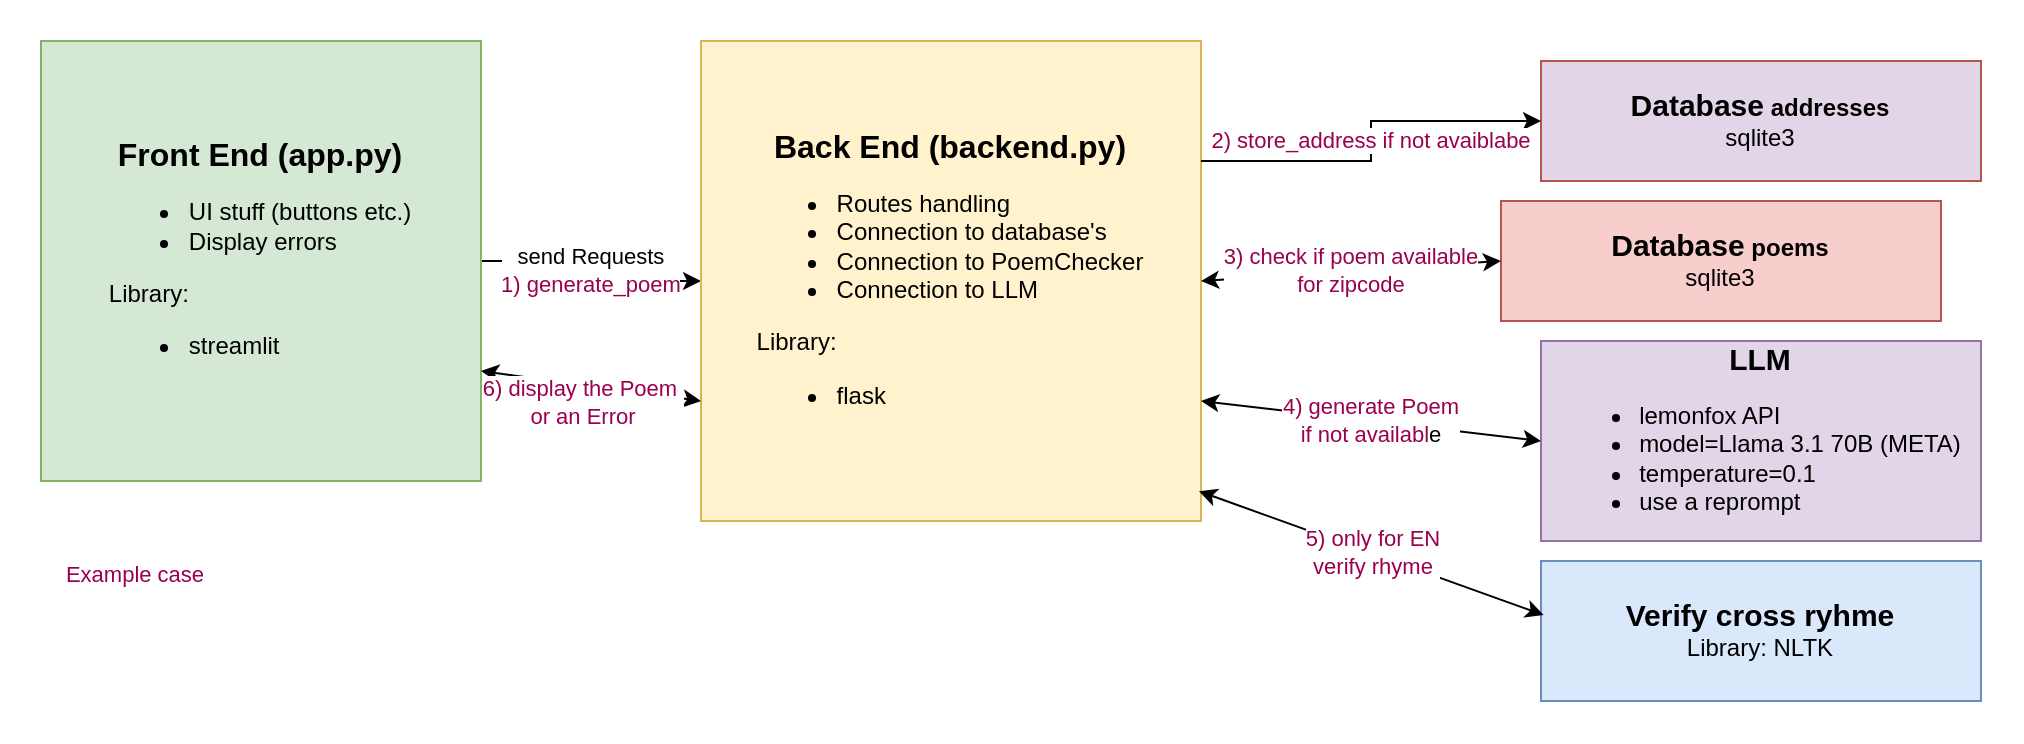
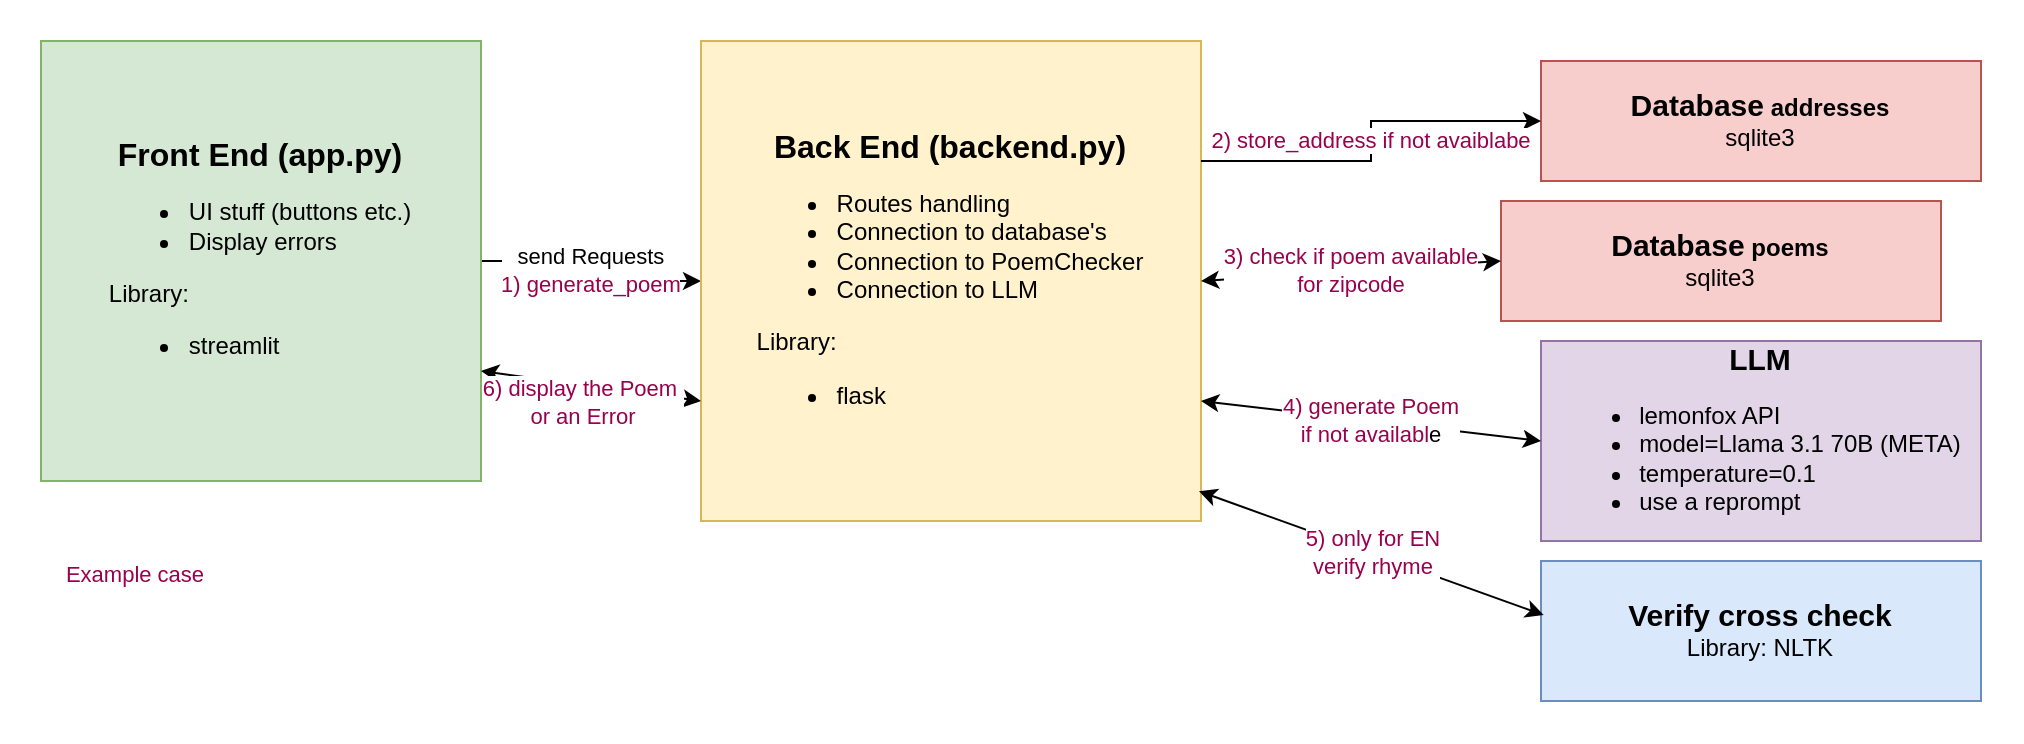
  <mxCell id="0" />
  <mxCell id="1" parent="0" />
  <mxCell id="2" value="send Requests&lt;div&gt;&lt;font color=&quot;#99004d&quot;&gt;1) generate_poem&lt;/font&gt;&lt;/div&gt;" style="edgeStyle=orthogonalEdgeStyle;rounded=0;orthogonalLoop=1;jettySize=auto;html=1;entryX=0;entryY=0.5;entryDx=0;entryDy=0;" parent="1" source="3" target="4" edge="1"><mxGeometry relative="1" as="geometry" /></mxCell>
  <mxCell id="3" value="&lt;b&gt;&lt;font style=&quot;font-size: 16px;&quot;&gt;Front End (app.py)&lt;/font&gt;&lt;/b&gt;&lt;div&gt;&lt;div&gt;&lt;ul&gt;&lt;li&gt;&lt;font style=&quot;font-size: 12px;&quot;&gt;UI stuff (buttons etc.)&lt;/font&gt;&lt;/li&gt;&lt;li style=&quot;text-align: left;&quot;&gt;&lt;font style=&quot;font-size: 12px;&quot;&gt;Display errors&lt;/font&gt;&lt;/li&gt;&lt;/ul&gt;&lt;div style=&quot;text-align: left;&quot;&gt;&lt;span style=&quot;background-color: initial;&quot;&gt;Library:&lt;/span&gt;&lt;/div&gt;&lt;div style=&quot;text-align: left;&quot;&gt;&lt;ul&gt;&lt;li&gt;&lt;span style=&quot;background-color: initial;&quot;&gt;streamlit&lt;/span&gt;&lt;/li&gt;&lt;/ul&gt;&lt;/div&gt;&lt;/div&gt;&lt;/div&gt;" style="rounded=0;whiteSpace=wrap;html=1;fillColor=#d5e8d4;strokeColor=#82b366;" parent="1" vertex="1"><mxGeometry x="20" y="20" width="220" height="220" as="geometry" /></mxCell>
  <mxCell id="4" value="&lt;div&gt;&lt;b&gt;&lt;font style=&quot;font-size: 16px;&quot;&gt;Back End (backend.py)&lt;/font&gt;&lt;/b&gt;&lt;br&gt;&lt;/div&gt;&lt;div&gt;&lt;ul&gt;&lt;li style=&quot;text-align: left;&quot;&gt;Routes handling&lt;/li&gt;&lt;li style=&quot;text-align: left;&quot;&gt;Connection to database's&lt;/li&gt;&lt;li style=&quot;text-align: left;&quot;&gt;Connection to PoemChecker&lt;/li&gt;&lt;li style=&quot;text-align: left;&quot;&gt;Connection to LLM&lt;/li&gt;&lt;/ul&gt;&lt;div style=&quot;text-align: left;&quot;&gt;&lt;span style=&quot;background-color: initial;&quot;&gt;Library:&lt;/span&gt;&lt;/div&gt;&lt;div style=&quot;text-align: left;&quot;&gt;&lt;ul&gt;&lt;li&gt;&lt;span style=&quot;background-color: initial;&quot;&gt;flask&lt;/span&gt;&lt;/li&gt;&lt;/ul&gt;&lt;/div&gt;&lt;/div&gt;" style="rounded=0;whiteSpace=wrap;html=1;fillColor=#fff2cc;strokeColor=#d6b656;" parent="1" vertex="1"><mxGeometry x="350" y="20" width="250" height="240" as="geometry" /></mxCell>
- <mxCell id="5" value="&lt;font style=&quot;font-size: 15px;&quot;&gt;&lt;b&gt;Database&lt;/b&gt;&lt;/font&gt; &lt;b&gt;addresses&lt;/b&gt;&lt;br&gt;sqlite3" style="rounded=0;whiteSpace=wrap;html=1;fillColor=#e1d5e7;strokeColor=#b85450;" parent="1" vertex="1"><mxGeometry x="770" y="30" width="220" height="60" as="geometry" /></mxCell>
+ <mxCell id="5" value="&lt;font style=&quot;font-size: 15px;&quot;&gt;&lt;b&gt;Database&lt;/b&gt;&lt;/font&gt; &lt;b&gt;addresses&lt;/b&gt;&lt;br&gt;sqlite3" style="rounded=0;whiteSpace=wrap;html=1;fillColor=#f8cecc;strokeColor=#b85450;" parent="1" vertex="1"><mxGeometry x="770" y="30" width="220" height="60" as="geometry" /></mxCell>
  <mxCell id="6" value="&lt;font color=&quot;#99004d&quot;&gt;2) store_address if not avaiblabe&lt;/font&gt;" style="edgeStyle=orthogonalEdgeStyle;rounded=0;orthogonalLoop=1;jettySize=auto;html=1;entryX=0;entryY=0.5;entryDx=0;entryDy=0;exitX=1;exitY=0.25;exitDx=0;exitDy=0;" parent="1" source="4" target="5" edge="1"><mxGeometry relative="1" as="geometry"><mxPoint x="250" y="140" as="sourcePoint" /><mxPoint x="380" y="150" as="targetPoint" /></mxGeometry></mxCell>
  <mxCell id="7" value="&lt;font style=&quot;font-size: 15px;&quot;&gt;&lt;b&gt;Database&lt;/b&gt;&lt;/font&gt; &lt;b&gt;poems&lt;/b&gt;&lt;div&gt;sqlite3&lt;/div&gt;" style="rounded=0;whiteSpace=wrap;html=1;fillColor=#f8cecc;strokeColor=#b85450;" parent="1" vertex="1"><mxGeometry x="750" y="100" width="220" height="60" as="geometry" /></mxCell>
  <mxCell id="8" value="&lt;font color=&quot;#99004d&quot;&gt;3) check if poem available&lt;br&gt;for zipcode&lt;/font&gt;" style="endArrow=classic;startArrow=classic;html=1;rounded=0;entryX=0;entryY=0.5;entryDx=0;entryDy=0;exitX=1;exitY=0.5;exitDx=0;exitDy=0;" parent="1" source="4" target="7" edge="1"><mxGeometry width="50" height="50" relative="1" as="geometry"><mxPoint x="410" y="350" as="sourcePoint" /><mxPoint x="460" y="300" as="targetPoint" /></mxGeometry></mxCell>
  <mxCell id="9" value="&lt;b style=&quot;font-size: 15px;&quot;&gt;&lt;font style=&quot;font-size: 15px;&quot;&gt;LLM&lt;/font&gt;&lt;/b&gt;&lt;div&gt;&lt;ul style=&quot;&quot;&gt;&lt;li style=&quot;text-align: left;&quot;&gt;&lt;span style=&quot;&quot;&gt;&lt;font style=&quot;font-size: 12px;&quot;&gt;lemonfox API&lt;span style=&quot;white-space: pre;&quot;&gt;&#09;&lt;/span&gt;&lt;/font&gt;&lt;/span&gt;&lt;/li&gt;&lt;li&gt;model=Llama 3.1 70B (META)&lt;/li&gt;&lt;li style=&quot;text-align: left;&quot;&gt;temperature=0.1&lt;/li&gt;&lt;li style=&quot;text-align: left;&quot;&gt;use a reprompt&lt;/li&gt;&lt;/ul&gt;&lt;/div&gt;" style="rounded=0;whiteSpace=wrap;html=1;fillColor=#e1d5e7;strokeColor=#9673a6;" parent="1" vertex="1"><mxGeometry x="770" y="170" width="220" height="100" as="geometry" /></mxCell>
  <mxCell id="10" value="&lt;font color=&quot;#99004d&quot;&gt;4) generate Poem&lt;br&gt;if not availabl&lt;/font&gt;e" style="endArrow=classic;startArrow=classic;html=1;rounded=0;entryX=0;entryY=0.5;entryDx=0;entryDy=0;exitX=1;exitY=0.75;exitDx=0;exitDy=0;" parent="1" source="4" target="9" edge="1"><mxGeometry width="50" height="50" relative="1" as="geometry"><mxPoint x="610" y="150" as="sourcePoint" /><mxPoint x="780" y="140" as="targetPoint" /></mxGeometry></mxCell>
  <mxCell id="11" value="" style="endArrow=classic;startArrow=classic;html=1;rounded=0;entryX=0;entryY=0.75;entryDx=0;entryDy=0;exitX=1;exitY=0.75;exitDx=0;exitDy=0;" parent="1" source="3" target="4" edge="1"><mxGeometry width="50" height="50" relative="1" as="geometry"><mxPoint x="580" y="350" as="sourcePoint" /><mxPoint x="630" y="300" as="targetPoint" /></mxGeometry></mxCell>
  <mxCell id="12" value="&lt;font color=&quot;#99004d&quot;&gt;6) display the Poem&amp;nbsp;&lt;br&gt;or an Error&lt;/font&gt;" style="edgeLabel;html=1;align=center;verticalAlign=middle;resizable=0;points=[];" parent="11" vertex="1" connectable="0"><mxGeometry x="-0.557" y="-3" relative="1" as="geometry"><mxPoint x="26" y="9" as="offset" /></mxGeometry></mxCell>
- <mxCell id="13" value="&lt;span style=&quot;font-size: 15px;&quot;&gt;&lt;b&gt;Verify cross ryhme&lt;/b&gt;&lt;/span&gt;&lt;div&gt;&lt;font style=&quot;font-size: 12px;&quot;&gt;Library: NLTK&lt;/font&gt;&lt;/div&gt;" style="rounded=0;whiteSpace=wrap;html=1;fillColor=#dae8fc;strokeColor=#6c8ebf;" vertex="1" parent="1"><mxGeometry x="770" y="280" width="220" height="70" as="geometry" /></mxCell>
+ <mxCell id="13" value="&lt;span style=&quot;font-size: 15px;&quot;&gt;&lt;b&gt;Verify cross check&lt;/b&gt;&lt;/span&gt;&lt;div&gt;&lt;font style=&quot;font-size: 12px;&quot;&gt;Library: NLTK&lt;/font&gt;&lt;/div&gt;" style="rounded=0;whiteSpace=wrap;html=1;fillColor=#dae8fc;strokeColor=#6c8ebf;" vertex="1" parent="1"><mxGeometry x="770" y="280" width="220" height="70" as="geometry" /></mxCell>
  <mxCell id="14" value="&lt;font color=&quot;#99004d&quot;&gt;5) only for EN&lt;br&gt;verify rhyme&lt;/font&gt;" style="endArrow=classic;startArrow=classic;html=1;rounded=0;entryX=0.006;entryY=0.386;entryDx=0;entryDy=0;exitX=0.996;exitY=0.938;exitDx=0;exitDy=0;exitPerimeter=0;entryPerimeter=0;" edge="1" parent="1" source="4" target="13"><mxGeometry width="50" height="50" relative="1" as="geometry"><mxPoint x="600" y="270" as="sourcePoint" /><mxPoint x="770" y="285" as="targetPoint" /></mxGeometry></mxCell>
  <mxCell id="15" value="&lt;font color=&quot;#99004d&quot;&gt;Example case&lt;/font&gt;" style="edgeLabel;html=1;align=center;verticalAlign=middle;resizable=0;points=[];" vertex="1" connectable="0" parent="1"><mxGeometry x="279.995" y="140" as="geometry"><mxPoint x="-213" y="146" as="offset" /></mxGeometry></mxCell>
